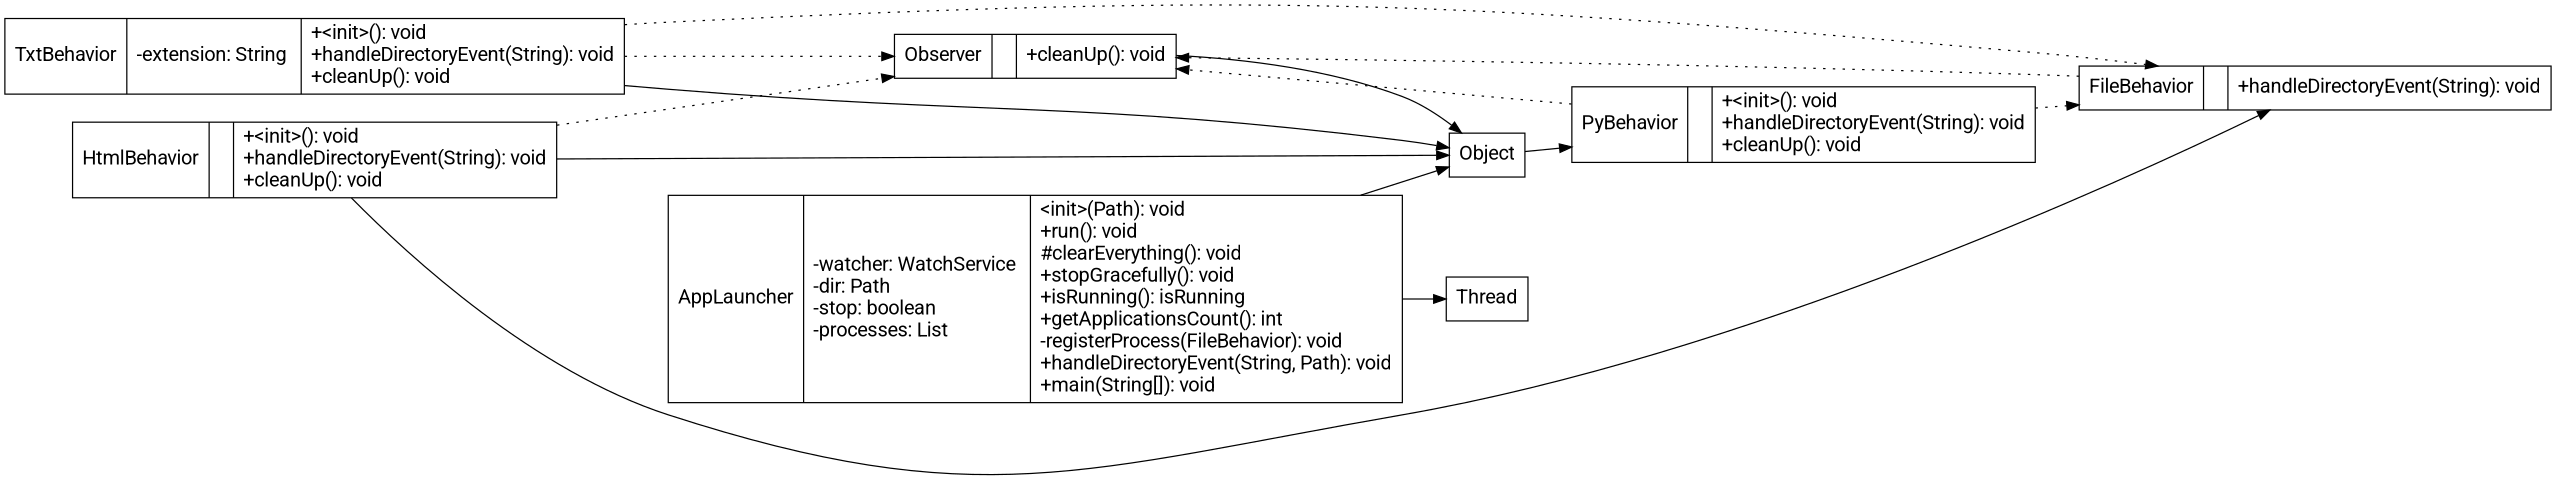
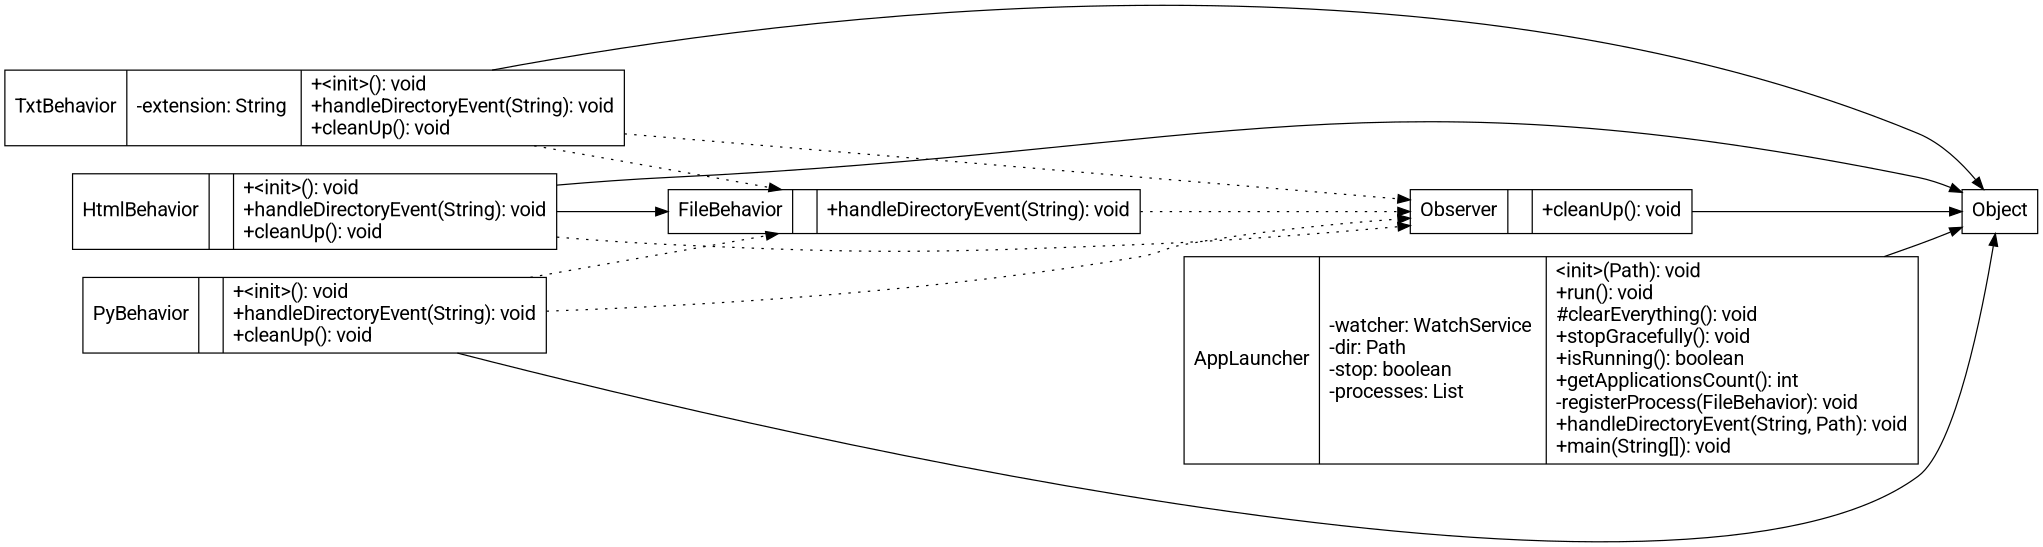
  digraph {
    fontname=Roboto
    fontsize=16
    rankdir=LR
    node [fontname=Roboto fontsize=16 shape=record]
    edge [fontname=Roboto fontsize=16 shape=onormal]
    n1 [label="{TxtBehavior|-extension: String \l | +\<init\>(): void\l+handleDirectoryEvent(String): void\l+cleanUp(): void\l}"]
    n2 [label="{Observer| | +cleanUp(): void\l}"]
    n3 [label="{FileBehavior| | +handleDirectoryEvent(String): void\l}"]
    Object
    n5 [label="{HtmlBehavior| | +\<init\>(): void\l+handleDirectoryEvent(String): void\l+cleanUp(): void\l}"]
-   n6 [label="{AppLauncher|-watcher: WatchService \l-dir: Path \l-stop: boolean \l-processes: List \l | \<init\>(Path): void\l+run(): void\l#clearEverything(): void\l+stopGracefully(): void\l+isRunning(): isRunning\l+getApplicationsCount(): int\l-registerProcess(FileBehavior): void\l+handleDirectoryEvent(String, Path): void\l+main(String[]): void\l}"]
-   Thread
+   n6 [label="{AppLauncher|-watcher: WatchService \l-dir: Path \l-stop: boolean \l-processes: List \l | \<init\>(Path): void\l+run(): void\l#clearEverything(): void\l+stopGracefully(): void\l+isRunning(): boolean\l+getApplicationsCount(): int\l-registerProcess(FileBehavior): void\l+handleDirectoryEvent(String, Path): void\l+main(String[]): void\l}"]
    n8 [label="{PyBehavior| | +\<init\>(): void\l+handleDirectoryEvent(String): void\l+cleanUp(): void\l}"]
    n1 -> n2 [style=dotted]
    n1 -> n3 [style=dotted]
    n1 -> Object
    n2 -> Object
    n3 -> n2 [style=dotted]
    n5 -> n2 [style=dotted]
    n5 -> n3 [style=solid]
    n5 -> Object
    n6 -> Object
-   n6 -> Thread
    n8 -> n2 [style=dotted]
    n8 -> n3 [style=dotted]
-   Object -> n8
+   n8 -> Object
  }
